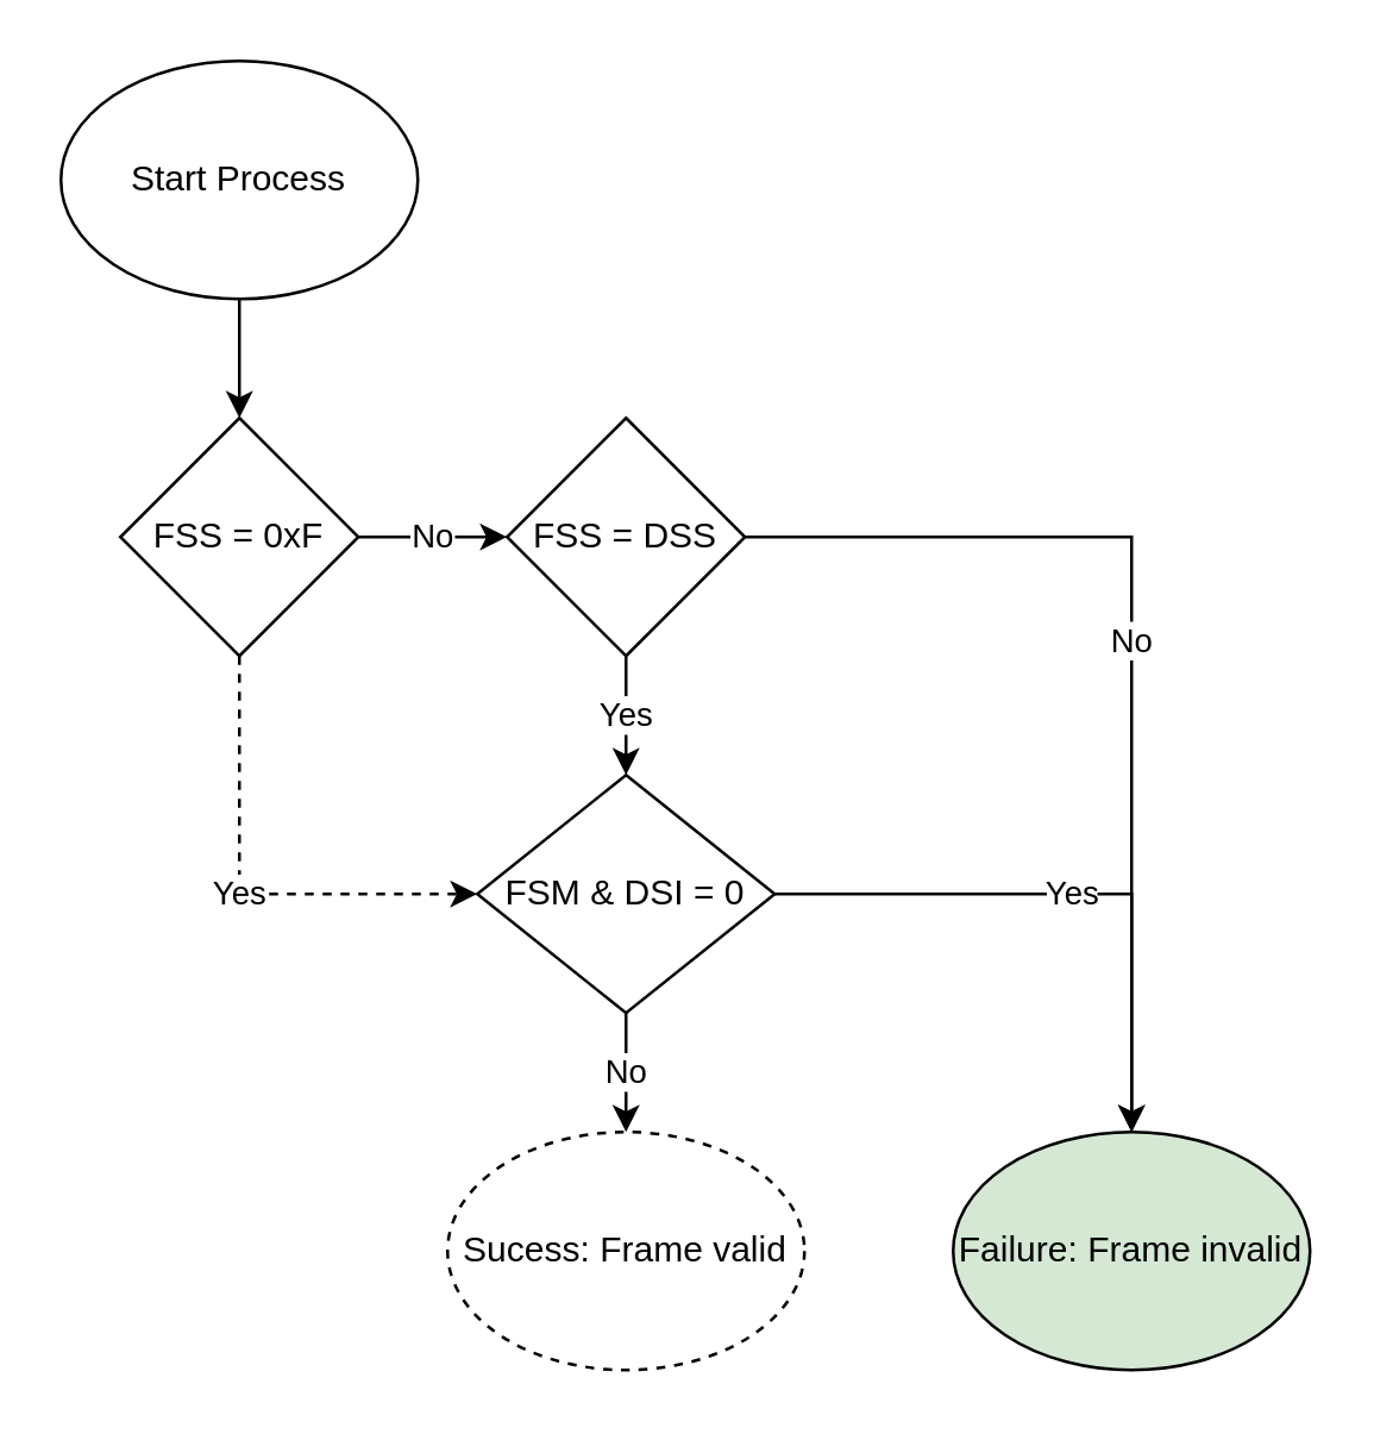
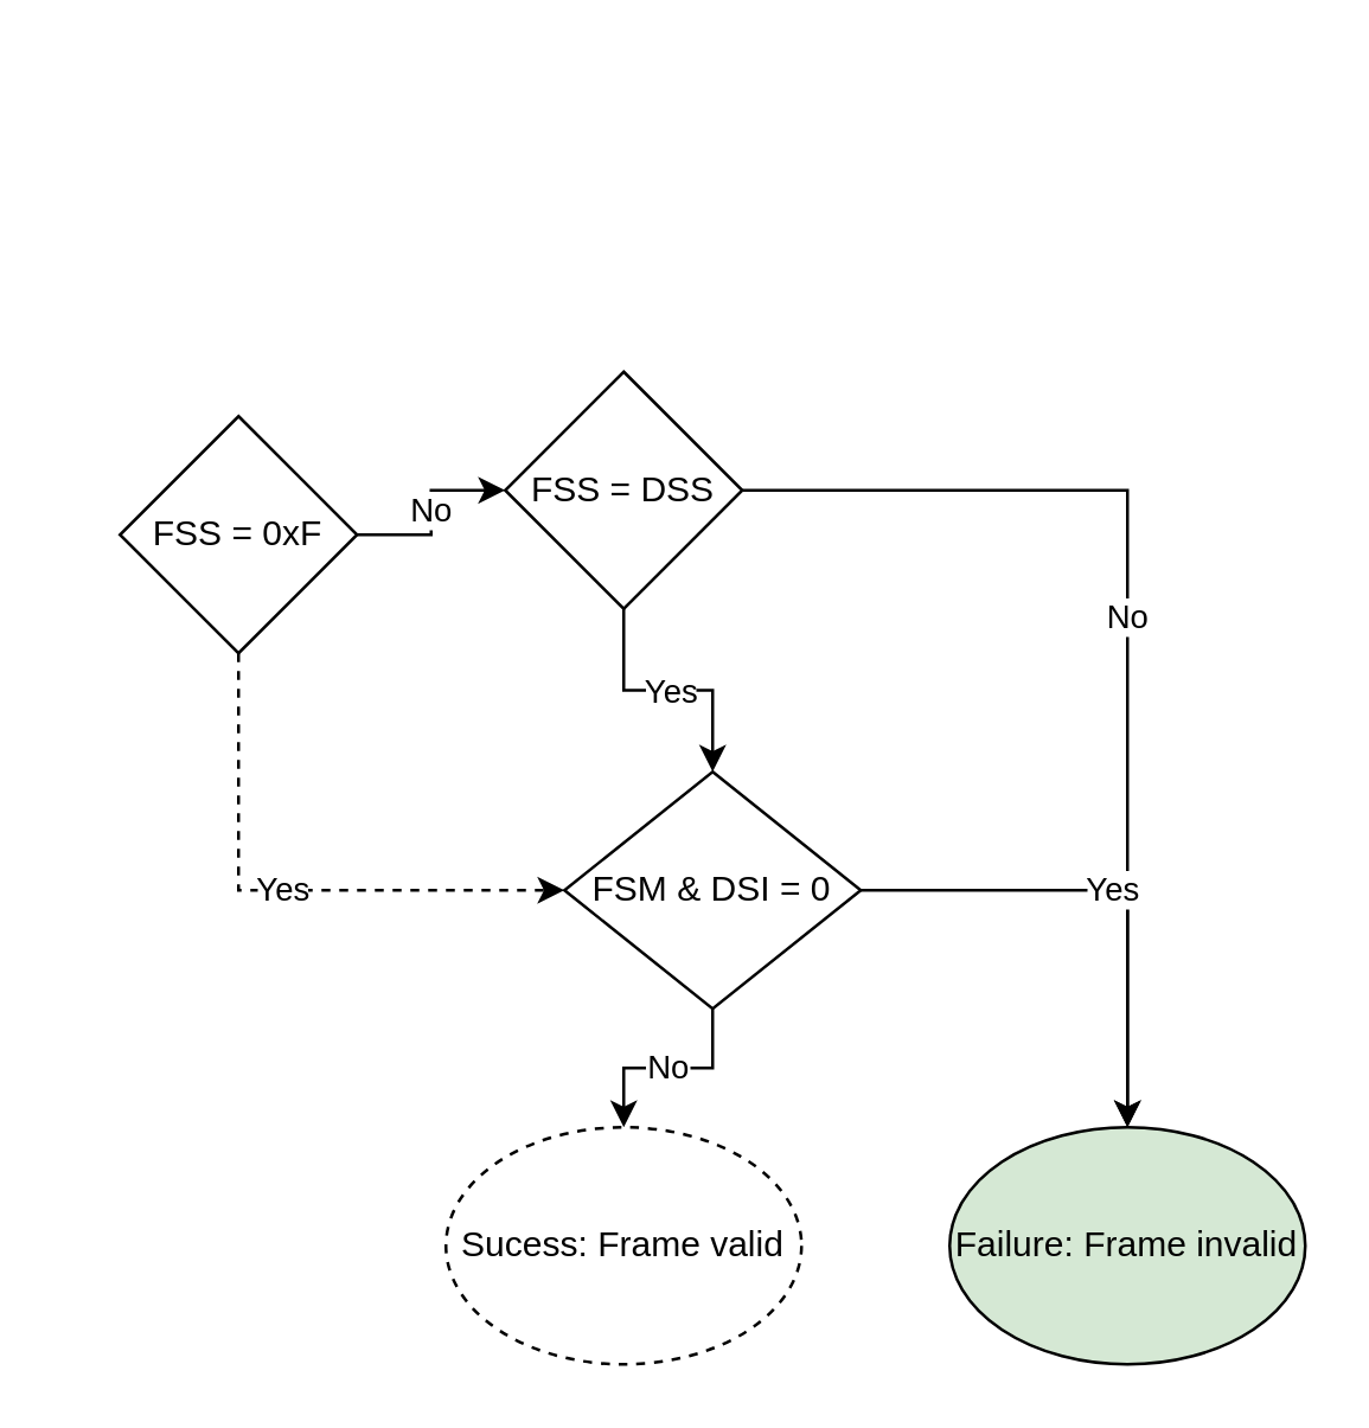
  <mxCell id="0" />
  <mxCell id="1" parent="0" />
- <mxCell id="2" value="" style="edgeStyle=orthogonalEdgeStyle;rounded=0;orthogonalLoop=1;jettySize=auto;html=1;" edge="1" parent="1" source="3" target="6"><mxGeometry relative="1" as="geometry" /></mxCell>
- <mxCell id="3" value="Start Process" style="ellipse;whiteSpace=wrap;html=1;" vertex="1" parent="1"><mxGeometry x="20" y="20" width="120" height="80" as="geometry" /></mxCell>
  <mxCell id="4" value="No" style="edgeStyle=orthogonalEdgeStyle;rounded=0;orthogonalLoop=1;jettySize=auto;html=1;" edge="1" parent="1" source="6" target="9"><mxGeometry relative="1" as="geometry" /></mxCell>
  <mxCell id="5" value="Yes" style="edgeStyle=orthogonalEdgeStyle;rounded=0;orthogonalLoop=1;jettySize=auto;html=1;entryX=0;entryY=0.5;entryDx=0;entryDy=0;dashed=1;" edge="1" parent="1" source="6" target="12"><mxGeometry relative="1" as="geometry"><Array as="points"><mxPoint x="80" y="300" /></Array></mxGeometry></mxCell>
  <mxCell id="6" value="FSS = 0xF" style="rhombus;whiteSpace=wrap;html=1;" vertex="1" parent="1"><mxGeometry x="40" y="140" width="80" height="80" as="geometry" /></mxCell>
  <mxCell id="7" value="Yes" style="edgeStyle=orthogonalEdgeStyle;rounded=0;orthogonalLoop=1;jettySize=auto;html=1;" edge="1" parent="1" source="9" target="12"><mxGeometry relative="1" as="geometry" /></mxCell>
  <mxCell id="8" value="No" style="edgeStyle=orthogonalEdgeStyle;rounded=0;orthogonalLoop=1;jettySize=auto;html=1;entryX=0.5;entryY=0;entryDx=0;entryDy=0;" edge="1" parent="1" source="9" target="14"><mxGeometry relative="1" as="geometry" /></mxCell>
- <mxCell id="9" value="FSS = DSS" style="rhombus;whiteSpace=wrap;html=1;" vertex="1" parent="1"><mxGeometry x="170" y="140" width="80" height="80" as="geometry" /></mxCell>
+ <mxCell id="9" value="FSS = DSS" style="rhombus;whiteSpace=wrap;html=1;" vertex="1" parent="1"><mxGeometry x="170" y="125" width="80" height="80" as="geometry" /></mxCell>
  <mxCell id="10" value="No" style="edgeStyle=orthogonalEdgeStyle;rounded=0;orthogonalLoop=1;jettySize=auto;html=1;" edge="1" parent="1" source="12" target="13"><mxGeometry relative="1" as="geometry" /></mxCell>
  <mxCell id="11" value="Yes" style="edgeStyle=orthogonalEdgeStyle;rounded=0;orthogonalLoop=1;jettySize=auto;html=1;entryX=0.5;entryY=0;entryDx=0;entryDy=0;" edge="1" parent="1" source="12" target="14"><mxGeometry relative="1" as="geometry" /></mxCell>
- <mxCell id="12" value="FSM &amp;amp; DSI = 0" style="rhombus;whiteSpace=wrap;html=1;" vertex="1" parent="1"><mxGeometry x="160" y="260" width="100" height="80" as="geometry" /></mxCell>
+ <mxCell id="12" value="FSM &amp;amp; DSI = 0" style="rhombus;whiteSpace=wrap;html=1;" vertex="1" parent="1"><mxGeometry x="190" y="260" width="100" height="80" as="geometry" /></mxCell>
  <mxCell id="13" value="Sucess: Frame valid" style="ellipse;whiteSpace=wrap;html=1;dashed=1;" vertex="1" parent="1"><mxGeometry x="150" y="380" width="120" height="80" as="geometry" /></mxCell>
  <mxCell id="14" value="Failure: Frame invalid" style="ellipse;whiteSpace=wrap;html=1;fillColor=#d5e8d4;" vertex="1" parent="1"><mxGeometry x="320" y="380" width="120" height="80" as="geometry" /></mxCell>
